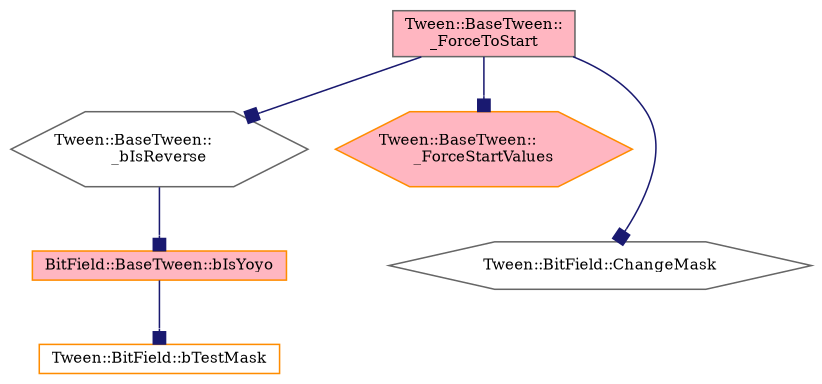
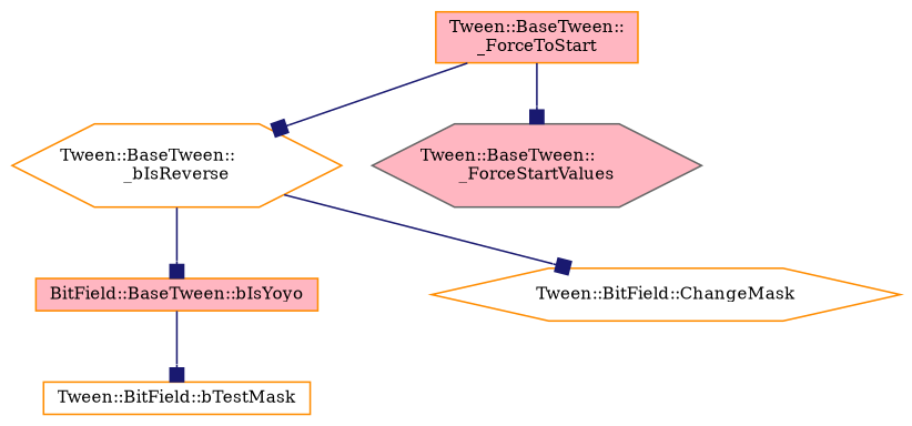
  digraph {
    fontname="DejaVu Serif"
    rankdir=TB
    node [color=darkorange fillcolor=lightpink fontname="DejaVu Serif" fontsize=10 shape=box style=filled]
    edge [arrowhead=box color=midnightblue fontname="DejaVu Serif" fontsize=10 labelfontname=FreeSans labelfontsize=10 style=solid]
-   n1 [color=gray40 fontcolor=black height=0.2 label="Tween::BaseTween::\l_ForceToStart" width=0.4]
-   n2 [color=gray40 fillcolor=white height=0.2 label="Tween::BaseTween::\l_bIsReverse" shape=hexagon width=0.4]
-   n3 [height=0.2 label="Tween::BaseTween::\l_ForceStartValues" shape=hexagon width=0.4]
-   n4 [color=gray40 fillcolor=white height=0.2 label="Tween::BitField::ChangeMask" shape=hexagon width=0.4]
+   n1 [fontcolor=black height=0.2 label="Tween::BaseTween::\l_ForceToStart" width=0.4]
+   n2 [fillcolor=white height=0.2 label="Tween::BaseTween::\l_bIsReverse" shape=hexagon width=0.4]
+   n3 [color=gray40 height=0.2 label="Tween::BaseTween::\l_ForceStartValues" shape=hexagon width=0.4]
+   n4 [fillcolor=white height=0.2 label="Tween::BitField::ChangeMask" shape=hexagon width=0.4]
    n5 [height=0.2 label="BitField::BaseTween::bIsYoyo" width=0.4]
    n6 [fillcolor=white height=0.2 label="Tween::BitField::bTestMask" width=0.4]
    n1 -> n2
    n1 -> n3
-   n1 -> n4
+   n2 -> n4
    n2 -> n5
    n5 -> n6
  }
